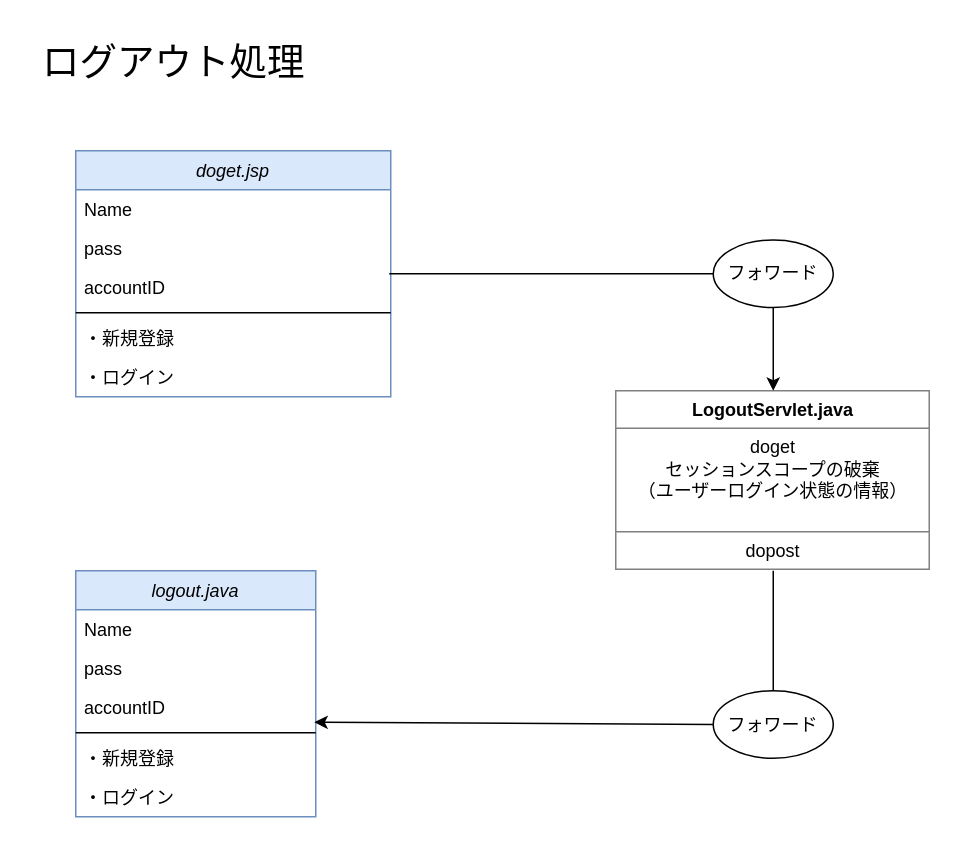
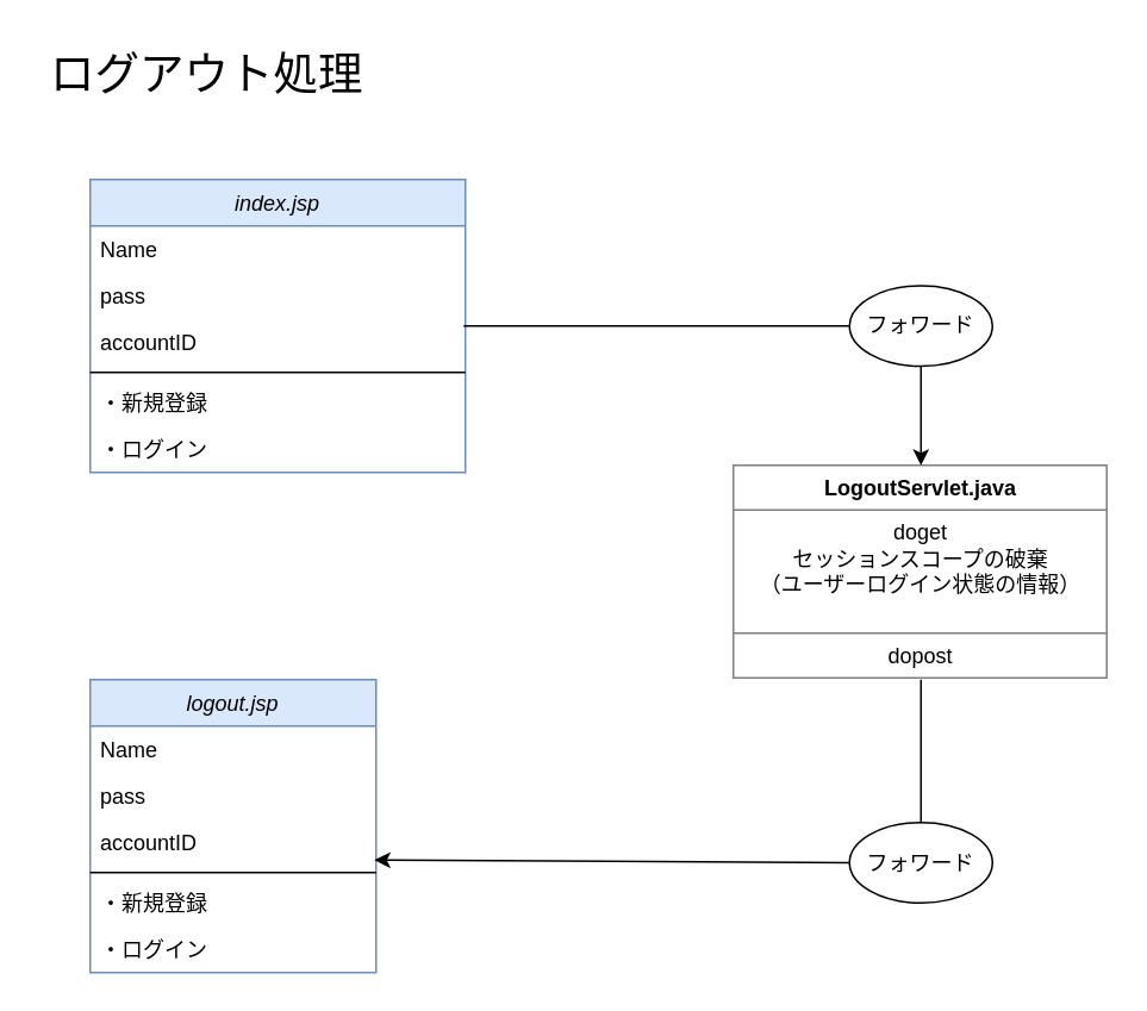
  <mxCell id="0" />
  <mxCell id="1" parent="0" />
  <mxCell id="2" value="ログアウト処理" style="text;html=1;align=center;verticalAlign=middle;resizable=0;points=[];autosize=1;fontSize=25;" vertex="1" parent="1"><mxGeometry x="20" y="20" width="190" height="40" as="geometry" /></mxCell>
  <mxCell id="3" value="&lt;table border=&quot;1&quot; width=&quot;100%&quot; cellpadding=&quot;4&quot; style=&quot;width: 100% ; height: 100% ; border-collapse: collapse&quot;&gt;&lt;tbody&gt;&lt;tr&gt;&lt;th align=&quot;center&quot;&gt;LogoutServlet.java&lt;/th&gt;&lt;/tr&gt;&lt;tr&gt;&lt;td align=&quot;center&quot;&gt;doget&lt;br&gt;セッションスコープの破棄&lt;br&gt;（ユーザーログイン状態の情報）&lt;br&gt;&lt;br&gt;&lt;/td&gt;&lt;/tr&gt;&lt;tr&gt;&lt;td align=&quot;center&quot;&gt;dopost&lt;/td&gt;&lt;/tr&gt;&lt;/tbody&gt;&lt;/table&gt;" style="text;html=1;strokeColor=none;fillColor=none;overflow=fill;" vertex="1" parent="1"><mxGeometry x="410" y="260" width="210" height="120" as="geometry" /></mxCell>
- <mxCell id="4" value="doget.jsp" style="swimlane;fontStyle=2;align=center;verticalAlign=top;childLayout=stackLayout;horizontal=1;startSize=26;horizontalStack=0;resizeParent=1;resizeLast=0;collapsible=1;marginBottom=0;rounded=0;shadow=0;strokeWidth=1;fillColor=#dae8fc;strokeColor=#6c8ebf;" vertex="1" parent="1"><mxGeometry x="50" y="100" width="210" height="164" as="geometry"><mxRectangle x="40" y="103" width="160" height="26" as="alternateBounds" /></mxGeometry></mxCell>
+ <mxCell id="4" value="index.jsp" style="swimlane;fontStyle=2;align=center;verticalAlign=top;childLayout=stackLayout;horizontal=1;startSize=26;horizontalStack=0;resizeParent=1;resizeLast=0;collapsible=1;marginBottom=0;rounded=0;shadow=0;strokeWidth=1;fillColor=#dae8fc;strokeColor=#6c8ebf;" vertex="1" parent="1"><mxGeometry x="50" y="100" width="210" height="164" as="geometry"><mxRectangle x="40" y="103" width="160" height="26" as="alternateBounds" /></mxGeometry></mxCell>
  <mxCell id="5" value="Name" style="text;align=left;verticalAlign=top;spacingLeft=4;spacingRight=4;overflow=hidden;rotatable=0;points=[[0,0.5],[1,0.5]];portConstraint=eastwest;" vertex="1" parent="4"><mxGeometry y="26" width="210" height="26" as="geometry" /></mxCell>
  <mxCell id="6" value="pass" style="text;align=left;verticalAlign=top;spacingLeft=4;spacingRight=4;overflow=hidden;rotatable=0;points=[[0,0.5],[1,0.5]];portConstraint=eastwest;rounded=0;shadow=0;html=0;" vertex="1" parent="4"><mxGeometry y="52" width="210" height="26" as="geometry" /></mxCell>
  <mxCell id="7" value="accountID" style="text;align=left;verticalAlign=top;spacingLeft=4;spacingRight=4;overflow=hidden;rotatable=0;points=[[0,0.5],[1,0.5]];portConstraint=eastwest;rounded=0;shadow=0;html=0;" vertex="1" parent="4"><mxGeometry y="78" width="210" height="26" as="geometry" /></mxCell>
  <mxCell id="8" value="" style="line;html=1;strokeWidth=1;align=left;verticalAlign=middle;spacingTop=-1;spacingLeft=3;spacingRight=3;rotatable=0;labelPosition=right;points=[];portConstraint=eastwest;" vertex="1" parent="4"><mxGeometry y="104" width="210" height="8" as="geometry" /></mxCell>
  <mxCell id="9" value="・新規登録" style="text;align=left;verticalAlign=top;spacingLeft=4;spacingRight=4;overflow=hidden;rotatable=0;points=[[0,0.5],[1,0.5]];portConstraint=eastwest;" vertex="1" parent="4"><mxGeometry y="112" width="210" height="26" as="geometry" /></mxCell>
  <mxCell id="10" value="・ログイン" style="text;strokeColor=none;fillColor=none;spacingLeft=4;spacingRight=4;overflow=hidden;rotatable=0;points=[[0,0.5],[1,0.5]];portConstraint=eastwest;fontSize=12;" vertex="1" parent="4"><mxGeometry y="138" width="210" height="26" as="geometry" /></mxCell>
- <mxCell id="11" value="logout.java" style="swimlane;fontStyle=2;align=center;verticalAlign=top;childLayout=stackLayout;horizontal=1;startSize=26;horizontalStack=0;resizeParent=1;resizeLast=0;collapsible=1;marginBottom=0;rounded=0;shadow=0;strokeWidth=1;fillColor=#dae8fc;strokeColor=#6c8ebf;" vertex="1" parent="1"><mxGeometry x="50" y="380" width="160" height="164" as="geometry"><mxRectangle x="40" y="327" width="160" height="26" as="alternateBounds" /></mxGeometry></mxCell>
+ <mxCell id="11" value="logout.jsp" style="swimlane;fontStyle=2;align=center;verticalAlign=top;childLayout=stackLayout;horizontal=1;startSize=26;horizontalStack=0;resizeParent=1;resizeLast=0;collapsible=1;marginBottom=0;rounded=0;shadow=0;strokeWidth=1;fillColor=#dae8fc;strokeColor=#6c8ebf;" vertex="1" parent="1"><mxGeometry x="50" y="380" width="160" height="164" as="geometry"><mxRectangle x="40" y="327" width="160" height="26" as="alternateBounds" /></mxGeometry></mxCell>
  <mxCell id="12" value="Name" style="text;align=left;verticalAlign=top;spacingLeft=4;spacingRight=4;overflow=hidden;rotatable=0;points=[[0,0.5],[1,0.5]];portConstraint=eastwest;" vertex="1" parent="11"><mxGeometry y="26" width="160" height="26" as="geometry" /></mxCell>
  <mxCell id="13" value="pass" style="text;align=left;verticalAlign=top;spacingLeft=4;spacingRight=4;overflow=hidden;rotatable=0;points=[[0,0.5],[1,0.5]];portConstraint=eastwest;rounded=0;shadow=0;html=0;" vertex="1" parent="11"><mxGeometry y="52" width="160" height="26" as="geometry" /></mxCell>
  <mxCell id="14" value="accountID" style="text;align=left;verticalAlign=top;spacingLeft=4;spacingRight=4;overflow=hidden;rotatable=0;points=[[0,0.5],[1,0.5]];portConstraint=eastwest;rounded=0;shadow=0;html=0;" vertex="1" parent="11"><mxGeometry y="78" width="160" height="26" as="geometry" /></mxCell>
  <mxCell id="15" value="" style="line;html=1;strokeWidth=1;align=left;verticalAlign=middle;spacingTop=-1;spacingLeft=3;spacingRight=3;rotatable=0;labelPosition=right;points=[];portConstraint=eastwest;" vertex="1" parent="11"><mxGeometry y="104" width="160" height="8" as="geometry" /></mxCell>
  <mxCell id="16" value="・新規登録" style="text;align=left;verticalAlign=top;spacingLeft=4;spacingRight=4;overflow=hidden;rotatable=0;points=[[0,0.5],[1,0.5]];portConstraint=eastwest;" vertex="1" parent="11"><mxGeometry y="112" width="160" height="26" as="geometry" /></mxCell>
  <mxCell id="17" value="・ログイン" style="text;strokeColor=none;fillColor=none;spacingLeft=4;spacingRight=4;overflow=hidden;rotatable=0;points=[[0,0.5],[1,0.5]];portConstraint=eastwest;fontSize=12;" vertex="1" parent="11"><mxGeometry y="138" width="160" height="26" as="geometry" /></mxCell>
  <mxCell id="18" value="フォワード" style="ellipse;whiteSpace=wrap;html=1;fontSize=12;" vertex="1" parent="1"><mxGeometry x="475" y="159.5" width="80" height="45" as="geometry" /></mxCell>
  <mxCell id="19" value="フォワード" style="ellipse;whiteSpace=wrap;html=1;fontSize=12;" vertex="1" parent="1"><mxGeometry x="475" y="460" width="80" height="45" as="geometry" /></mxCell>
  <mxCell id="20" value="" style="endArrow=none;html=1;fontSize=12;entryX=0;entryY=0.5;entryDx=0;entryDy=0;" edge="1" parent="1" target="18"><mxGeometry width="50" height="50" relative="1" as="geometry"><mxPoint x="259" y="182" as="sourcePoint" /><mxPoint x="380" y="240" as="targetPoint" /></mxGeometry></mxCell>
  <mxCell id="21" value="" style="endArrow=none;html=1;fontSize=12;entryX=0.5;entryY=1;entryDx=0;entryDy=0;exitX=0.5;exitY=0;exitDx=0;exitDy=0;" edge="1" parent="1" source="19" target="3"><mxGeometry width="50" height="50" relative="1" as="geometry"><mxPoint x="290" y="330" as="sourcePoint" /><mxPoint x="340" y="280" as="targetPoint" /></mxGeometry></mxCell>
  <mxCell id="22" value="" style="endArrow=classic;html=1;fontSize=12;exitX=0.5;exitY=1;exitDx=0;exitDy=0;entryX=0.5;entryY=0;entryDx=0;entryDy=0;" edge="1" parent="1" source="18" target="3"><mxGeometry width="50" height="50" relative="1" as="geometry"><mxPoint x="270" y="370" as="sourcePoint" /><mxPoint x="320" y="320" as="targetPoint" /></mxGeometry></mxCell>
  <mxCell id="23" value="" style="endArrow=classic;html=1;fontSize=12;exitX=0;exitY=0.5;exitDx=0;exitDy=0;entryX=0.994;entryY=0.885;entryDx=0;entryDy=0;entryPerimeter=0;" edge="1" parent="1" source="19" target="14"><mxGeometry width="50" height="50" relative="1" as="geometry"><mxPoint x="290" y="530" as="sourcePoint" /><mxPoint x="340" y="480" as="targetPoint" /></mxGeometry></mxCell>
